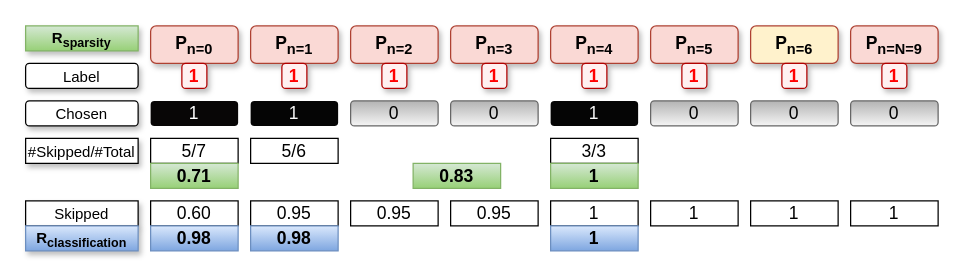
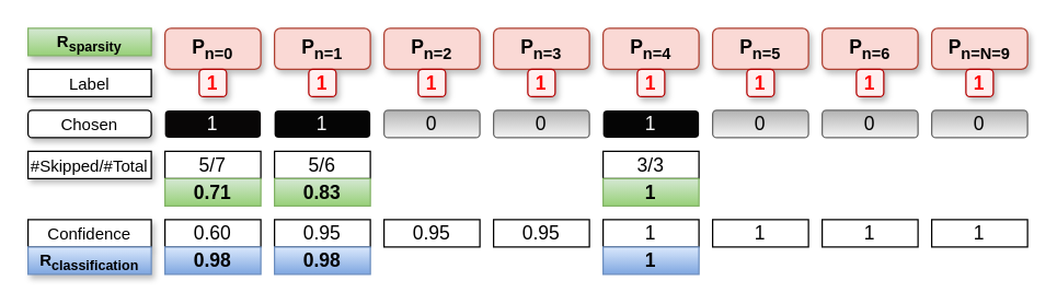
  <mxCell id="0" />
  <mxCell id="1" parent="0" />
  <mxCell id="2" value="P&lt;sub&gt;n=0&lt;/sub&gt;" style="rounded=1;whiteSpace=wrap;html=1;fillColor=#fad9d5;strokeColor=#ae4132;fontStyle=1;fontSize=14;shadow=1;" parent="1" vertex="1"><mxGeometry x="120" y="20" width="70" height="30" as="geometry" /></mxCell>
  <mxCell id="3" value="P&lt;sub&gt;n=1&lt;/sub&gt;" style="rounded=1;whiteSpace=wrap;html=1;fillColor=#fad9d5;strokeColor=#ae4132;fontSize=14;fontStyle=1;shadow=1;" parent="1" vertex="1"><mxGeometry x="200" y="20" width="70" height="30" as="geometry" /></mxCell>
  <mxCell id="4" value="P&lt;sub&gt;n=2&lt;/sub&gt;" style="rounded=1;whiteSpace=wrap;html=1;fillColor=#fad9d5;strokeColor=#ae4132;fontSize=14;fontStyle=1;shadow=1;" parent="1" vertex="1"><mxGeometry x="280" y="20" width="70" height="30" as="geometry" /></mxCell>
  <mxCell id="5" value="P&lt;sub&gt;n=3&lt;/sub&gt;" style="rounded=1;whiteSpace=wrap;html=1;fillColor=#fad9d5;strokeColor=#ae4132;fontSize=14;fontStyle=1;shadow=1;" parent="1" vertex="1"><mxGeometry x="360" y="20" width="70" height="30" as="geometry" /></mxCell>
  <mxCell id="6" value="P&lt;sub&gt;n=4&lt;/sub&gt;" style="rounded=1;whiteSpace=wrap;html=1;fillColor=#fad9d5;strokeColor=#ae4132;fontSize=14;fontStyle=1;shadow=1;" parent="1" vertex="1"><mxGeometry x="440" y="20" width="70" height="30" as="geometry" /></mxCell>
  <mxCell id="7" value="P&lt;sub&gt;n=5&lt;/sub&gt;" style="rounded=1;whiteSpace=wrap;html=1;fillColor=#fad9d5;strokeColor=#ae4132;fontSize=14;fontStyle=1;shadow=1;" parent="1" vertex="1"><mxGeometry x="520" y="20" width="70" height="30" as="geometry" /></mxCell>
- <mxCell id="8" value="P&lt;sub&gt;n=6&lt;/sub&gt;" style="rounded=1;whiteSpace=wrap;html=1;fillColor=#fff2cc;strokeColor=#ae4132;fontSize=14;fontStyle=1;shadow=1;" parent="1" vertex="1"><mxGeometry x="600" y="20" width="70" height="30" as="geometry" /></mxCell>
+ <mxCell id="8" value="P&lt;sub&gt;n=6&lt;/sub&gt;" style="rounded=1;whiteSpace=wrap;html=1;fillColor=#fad9d5;strokeColor=#ae4132;fontSize=14;fontStyle=1;shadow=1;" parent="1" vertex="1"><mxGeometry x="600" y="20" width="70" height="30" as="geometry" /></mxCell>
  <mxCell id="9" value="P&lt;sub&gt;n=N=9&lt;/sub&gt;" style="rounded=1;whiteSpace=wrap;html=1;fillColor=#fad9d5;strokeColor=#ae4132;fontSize=14;fontStyle=1;shadow=1;" parent="1" vertex="1"><mxGeometry x="680" y="20" width="70" height="30" as="geometry" /></mxCell>
  <mxCell id="10" value="1" style="rounded=1;whiteSpace=wrap;html=1;fontSize=14;gradientColor=none;fillColor=#080606;strokeColor=none;fontColor=#FFFFFF;" parent="1" vertex="1"><mxGeometry x="120" y="80" width="70" height="20" as="geometry" /></mxCell>
  <mxCell id="11" value="0.60" style="rounded=0;whiteSpace=wrap;html=1;fontSize=14;" parent="1" vertex="1"><mxGeometry x="120" y="160" width="70" height="20" as="geometry" /></mxCell>
  <mxCell id="12" value="&lt;b&gt;0.98&lt;/b&gt;" style="rounded=0;whiteSpace=wrap;html=1;fontSize=14;fillColor=#dae8fc;strokeColor=#6c8ebf;gradientColor=#7ea6e0;" parent="1" vertex="1"><mxGeometry x="120" y="180" width="70" height="20" as="geometry" /></mxCell>
  <mxCell id="13" value="5/7" style="rounded=0;whiteSpace=wrap;html=1;fontSize=14;shadow=0;comic=0;glass=0;" parent="1" vertex="1"><mxGeometry x="120" y="110" width="70" height="20" as="geometry" /></mxCell>
  <mxCell id="14" value="&lt;b&gt;0.71&lt;/b&gt;" style="rounded=0;whiteSpace=wrap;html=1;fontSize=14;gradientColor=#97d077;fillColor=#d5e8d4;strokeColor=#82b366;gradientDirection=south;shadow=0;comic=0;glass=0;" parent="1" vertex="1"><mxGeometry x="120" y="130" width="70" height="20" as="geometry" /></mxCell>
  <mxCell id="15" value="&lt;font style=&quot;font-size: 12px&quot;&gt;Chosen&lt;/font&gt;" style="rounded=1;whiteSpace=wrap;html=1;fontSize=14;shadow=1;" parent="1" vertex="1"><mxGeometry x="20" y="80" width="90" height="20" as="geometry" /></mxCell>
- <mxCell id="16" value="&lt;font style=&quot;font-size: 12px&quot;&gt;Skipped&lt;/font&gt;" style="rounded=0;whiteSpace=wrap;html=1;fontSize=14;shadow=1;" parent="1" vertex="1"><mxGeometry x="20" y="160" width="90" height="20" as="geometry" /></mxCell>
+ <mxCell id="16" value="&lt;font style=&quot;font-size: 12px&quot;&gt;Confidence&lt;/font&gt;" style="rounded=0;whiteSpace=wrap;html=1;fontSize=14;shadow=1;" parent="1" vertex="1"><mxGeometry x="20" y="160" width="90" height="20" as="geometry" /></mxCell>
  <mxCell id="17" value="&lt;b&gt;&lt;font style=&quot;font-size: 12px&quot;&gt;R&lt;sub&gt;classification&lt;/sub&gt;&lt;/font&gt;&lt;/b&gt;" style="rounded=0;whiteSpace=wrap;html=1;fontSize=14;gradientColor=#7ea6e0;fillColor=#dae8fc;strokeColor=#6c8ebf;shadow=1;" parent="1" vertex="1"><mxGeometry x="20" y="180" width="90" height="20" as="geometry" /></mxCell>
  <mxCell id="18" value="&lt;font style=&quot;font-size: 12px&quot;&gt;#Skipped/#Total&lt;/font&gt;" style="rounded=0;whiteSpace=wrap;html=1;fontSize=14;shadow=1;" parent="1" vertex="1"><mxGeometry x="20" y="110" width="90" height="20" as="geometry" /></mxCell>
  <mxCell id="19" value="&lt;b&gt;&lt;font style=&quot;font-size: 12px&quot;&gt;R&lt;sub&gt;sparsity&lt;/sub&gt;&lt;/font&gt;&lt;/b&gt;" style="rounded=0;whiteSpace=wrap;html=1;fontSize=14;gradientColor=#97d077;fillColor=#d5e8d4;strokeColor=#82b366;shadow=1;" parent="1" vertex="1"><mxGeometry x="20" y="20" width="90" height="20" as="geometry" /></mxCell>
  <mxCell id="20" value="1" style="rounded=1;whiteSpace=wrap;html=1;fontSize=14;gradientColor=none;fillColor=#050505;strokeColor=none;fontColor=#F7F7F7;" parent="1" vertex="1"><mxGeometry x="200" y="80" width="70" height="20" as="geometry" /></mxCell>
  <mxCell id="21" value="0.95" style="rounded=0;whiteSpace=wrap;html=1;fontSize=14;" parent="1" vertex="1"><mxGeometry x="200" y="160" width="70" height="20" as="geometry" /></mxCell>
  <mxCell id="22" value="&lt;b&gt;0.98&lt;/b&gt;" style="rounded=0;whiteSpace=wrap;html=1;fontSize=14;gradientColor=#7ea6e0;fillColor=#dae8fc;strokeColor=#6c8ebf;" parent="1" vertex="1"><mxGeometry x="200" y="180" width="70" height="20" as="geometry" /></mxCell>
  <mxCell id="23" value="5/6" style="rounded=0;whiteSpace=wrap;html=1;fontSize=14;" parent="1" vertex="1"><mxGeometry x="200" y="110" width="70" height="20" as="geometry" /></mxCell>
- <mxCell id="24" value="&lt;b&gt;0.83&lt;/b&gt;" style="rounded=0;whiteSpace=wrap;html=1;fontSize=14;gradientColor=#97d077;fillColor=#d5e8d4;strokeColor=#82b366;gradientDirection=south;" parent="1" vertex="1"><mxGeometry x="330" y="130" width="70" height="20" as="geometry" /></mxCell>
+ <mxCell id="24" value="&lt;b&gt;0.83&lt;/b&gt;" style="rounded=0;whiteSpace=wrap;html=1;fontSize=14;gradientColor=#97d077;fillColor=#d5e8d4;strokeColor=#82b366;gradientDirection=south;" parent="1" vertex="1"><mxGeometry x="200" y="130" width="70" height="20" as="geometry" /></mxCell>
  <mxCell id="25" value="0" style="rounded=1;whiteSpace=wrap;html=1;fontSize=14;gradientColor=#b3b3b3;fillColor=#f5f5f5;strokeColor=#666666;gradientDirection=north;" parent="1" vertex="1"><mxGeometry x="280" y="80" width="70" height="20" as="geometry" /></mxCell>
  <mxCell id="26" value="0.95" style="rounded=0;whiteSpace=wrap;html=1;fontSize=14;" parent="1" vertex="1"><mxGeometry x="280" y="160" width="70" height="20" as="geometry" /></mxCell>
  <mxCell id="27" value="0" style="rounded=1;whiteSpace=wrap;html=1;fontSize=14;gradientColor=#b3b3b3;fillColor=#f5f5f5;strokeColor=#666666;gradientDirection=north;" parent="1" vertex="1"><mxGeometry x="360" y="80" width="70" height="20" as="geometry" /></mxCell>
  <mxCell id="28" value="0.95" style="rounded=0;whiteSpace=wrap;html=1;fontSize=14;" parent="1" vertex="1"><mxGeometry x="360" y="160" width="70" height="20" as="geometry" /></mxCell>
  <mxCell id="29" value="1" style="rounded=1;whiteSpace=wrap;html=1;fontSize=14;gradientColor=none;fillColor=#050505;strokeColor=none;fontColor=#F7F7F7;" parent="1" vertex="1"><mxGeometry x="440" y="80" width="70" height="20" as="geometry" /></mxCell>
  <mxCell id="30" value="1" style="rounded=0;whiteSpace=wrap;html=1;fontSize=14;" parent="1" vertex="1"><mxGeometry x="440" y="160" width="70" height="20" as="geometry" /></mxCell>
  <mxCell id="31" value="&lt;b&gt;1&lt;/b&gt;" style="rounded=0;whiteSpace=wrap;html=1;fontSize=14;gradientColor=#7ea6e0;fillColor=#dae8fc;strokeColor=#6c8ebf;" parent="1" vertex="1"><mxGeometry x="440" y="180" width="70" height="20" as="geometry" /></mxCell>
  <mxCell id="32" value="3/3" style="rounded=0;whiteSpace=wrap;html=1;fontSize=14;" parent="1" vertex="1"><mxGeometry x="440" y="110" width="70" height="20" as="geometry" /></mxCell>
  <mxCell id="33" value="&lt;b&gt;1&lt;/b&gt;" style="rounded=0;whiteSpace=wrap;html=1;fontSize=14;gradientColor=#97d077;fillColor=#d5e8d4;strokeColor=#82b366;gradientDirection=south;" parent="1" vertex="1"><mxGeometry x="440" y="130" width="70" height="20" as="geometry" /></mxCell>
  <mxCell id="34" value="0" style="rounded=1;whiteSpace=wrap;html=1;fontSize=14;gradientColor=#b3b3b3;fillColor=#f5f5f5;strokeColor=#666666;gradientDirection=north;" parent="1" vertex="1"><mxGeometry x="520" y="80" width="70" height="20" as="geometry" /></mxCell>
  <mxCell id="35" value="1" style="rounded=0;whiteSpace=wrap;html=1;fontSize=14;" parent="1" vertex="1"><mxGeometry x="520" y="160" width="70" height="20" as="geometry" /></mxCell>
  <mxCell id="36" value="0" style="rounded=1;whiteSpace=wrap;html=1;fontSize=14;gradientColor=#b3b3b3;fillColor=#f5f5f5;strokeColor=#666666;gradientDirection=north;" parent="1" vertex="1"><mxGeometry x="600" y="80" width="70" height="20" as="geometry" /></mxCell>
  <mxCell id="37" value="1" style="rounded=0;whiteSpace=wrap;html=1;fontSize=14;" parent="1" vertex="1"><mxGeometry x="600" y="160" width="70" height="20" as="geometry" /></mxCell>
  <mxCell id="38" value="0" style="rounded=1;whiteSpace=wrap;html=1;fontSize=14;gradientColor=#b3b3b3;fillColor=#f5f5f5;strokeColor=#666666;gradientDirection=north;" parent="1" vertex="1"><mxGeometry x="680" y="80" width="70" height="20" as="geometry" /></mxCell>
  <mxCell id="39" value="1" style="rounded=0;whiteSpace=wrap;html=1;fontSize=14;" parent="1" vertex="1"><mxGeometry x="680" y="160" width="70" height="20" as="geometry" /></mxCell>
  <mxCell id="40" value="1" style="rounded=1;whiteSpace=wrap;html=1;fontSize=14;fillColor=#FFF0F0;strokeColor=#B20000;fontColor=#FF0000;fontStyle=1;shadow=1;" parent="1" vertex="1"><mxGeometry x="145" y="50" width="20" height="20" as="geometry" /></mxCell>
- <mxCell id="41" value="&lt;font style=&quot;font-size: 12px&quot;&gt;Label&lt;/font&gt;" style="rounded=1;whiteSpace=wrap;html=1;fontSize=14;glass=0;comic=0;shadow=1;" parent="1" vertex="1"><mxGeometry x="20" y="50" width="90" height="20" as="geometry" /></mxCell>
+ <mxCell id="41" value="&lt;font style=&quot;font-size: 12px&quot;&gt;Label&lt;/font&gt;" style="whiteSpace=wrap;html=1;fontSize=14;glass=0;comic=0;shadow=1;rounded=0;" parent="1" vertex="1"><mxGeometry x="20" y="50" width="90" height="20" as="geometry" /></mxCell>
  <mxCell id="42" value="1" style="rounded=1;whiteSpace=wrap;html=1;fontSize=14;fillColor=#FFF0F0;strokeColor=#B20000;fontColor=#FF0000;fontStyle=1;shadow=1;" parent="1" vertex="1"><mxGeometry x="225" y="50" width="20" height="20" as="geometry" /></mxCell>
  <mxCell id="43" value="1" style="rounded=1;whiteSpace=wrap;html=1;fontSize=14;fillColor=#FFF0F0;strokeColor=#B20000;fontColor=#FF0000;fontStyle=1;shadow=1;" parent="1" vertex="1"><mxGeometry x="305" y="50" width="20" height="20" as="geometry" /></mxCell>
  <mxCell id="44" value="1" style="rounded=1;whiteSpace=wrap;html=1;fontSize=14;fillColor=#FFF0F0;strokeColor=#B20000;fontColor=#FF0000;fontStyle=1;shadow=1;" parent="1" vertex="1"><mxGeometry x="385" y="50" width="20" height="20" as="geometry" /></mxCell>
  <mxCell id="45" value="1" style="rounded=1;whiteSpace=wrap;html=1;fontSize=14;fillColor=#FFF0F0;strokeColor=#B20000;fontColor=#FF0000;fontStyle=1;shadow=1;" parent="1" vertex="1"><mxGeometry x="465" y="50" width="20" height="20" as="geometry" /></mxCell>
  <mxCell id="46" value="1" style="rounded=1;whiteSpace=wrap;html=1;fontSize=14;fillColor=#FFF0F0;strokeColor=#B20000;fontColor=#FF0000;fontStyle=1;shadow=1;" parent="1" vertex="1"><mxGeometry x="545" y="50" width="20" height="20" as="geometry" /></mxCell>
  <mxCell id="47" value="1" style="rounded=1;whiteSpace=wrap;html=1;fontSize=14;fillColor=#FFF0F0;strokeColor=#B20000;fontColor=#FF0000;fontStyle=1;shadow=1;" parent="1" vertex="1"><mxGeometry x="625" y="50" width="20" height="20" as="geometry" /></mxCell>
  <mxCell id="48" value="1" style="rounded=1;whiteSpace=wrap;html=1;fontSize=14;fillColor=#FFF0F0;strokeColor=#B20000;fontColor=#FF0000;fontStyle=1;shadow=1;" parent="1" vertex="1"><mxGeometry x="705" y="50" width="20" height="20" as="geometry" /></mxCell>
